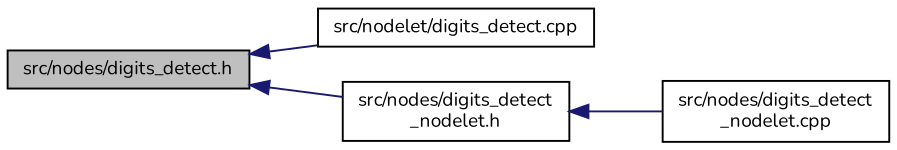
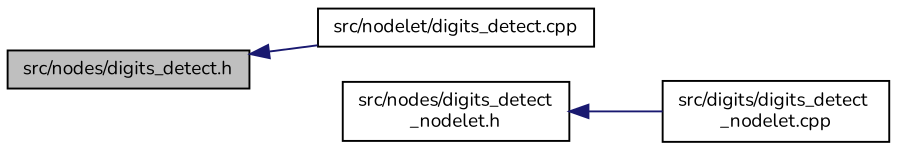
  digraph {
    fontname=Nunito
    rankdir=LR
    node [color=black fillcolor=white fontname=Nunito fontsize=10 shape=record style=filled]
    edge [color=midnightblue dir=back fontname=Nunito fontsize=10 labelfontname=Helvetica labelfontsize=10 style=solid]
    n1 [fillcolor=grey75 fontcolor=black height=0.2 label="src/nodes/digits_detect.h" width=0.4]
    n2 [height=0.2 label="src/nodelet/digits_detect.cpp" width=0.4]
    n3 [height=0.2 label="src/nodes/digits_detect\l_nodelet.h" width=0.4]
-   n4 [height=0.2 label="src/nodes/digits_detect\l_nodelet.cpp" width=0.4]
+   n4 [height=0.2 label="src/digits/digits_detect\l_nodelet.cpp" width=0.4]
    n1 -> n2
-   n1 -> n3
    n3 -> n4
  }
